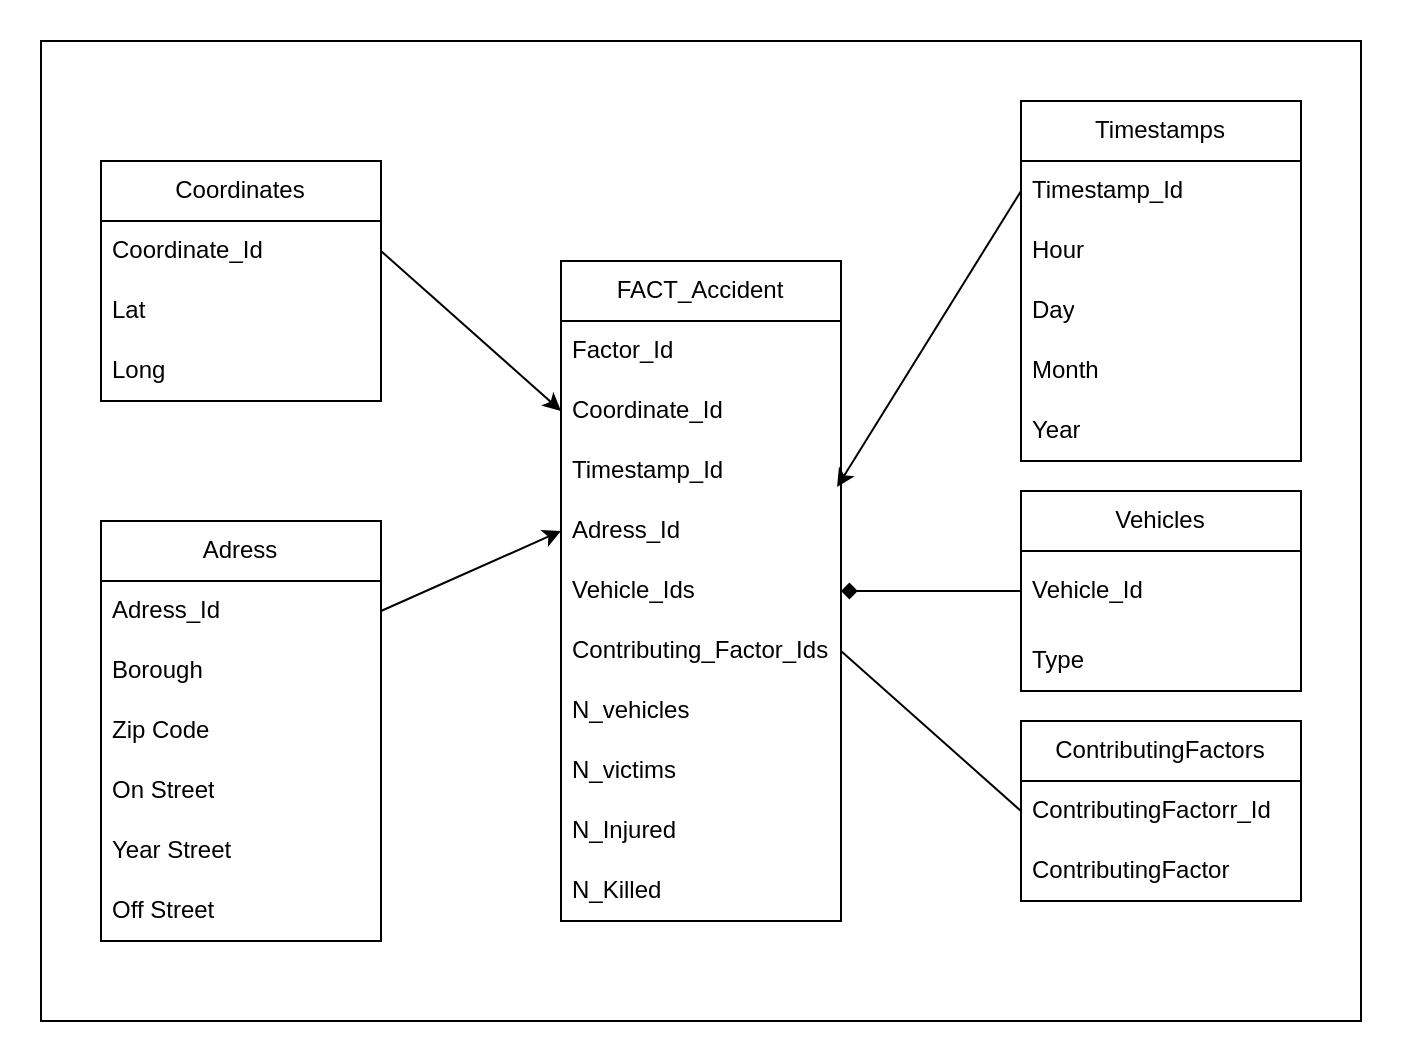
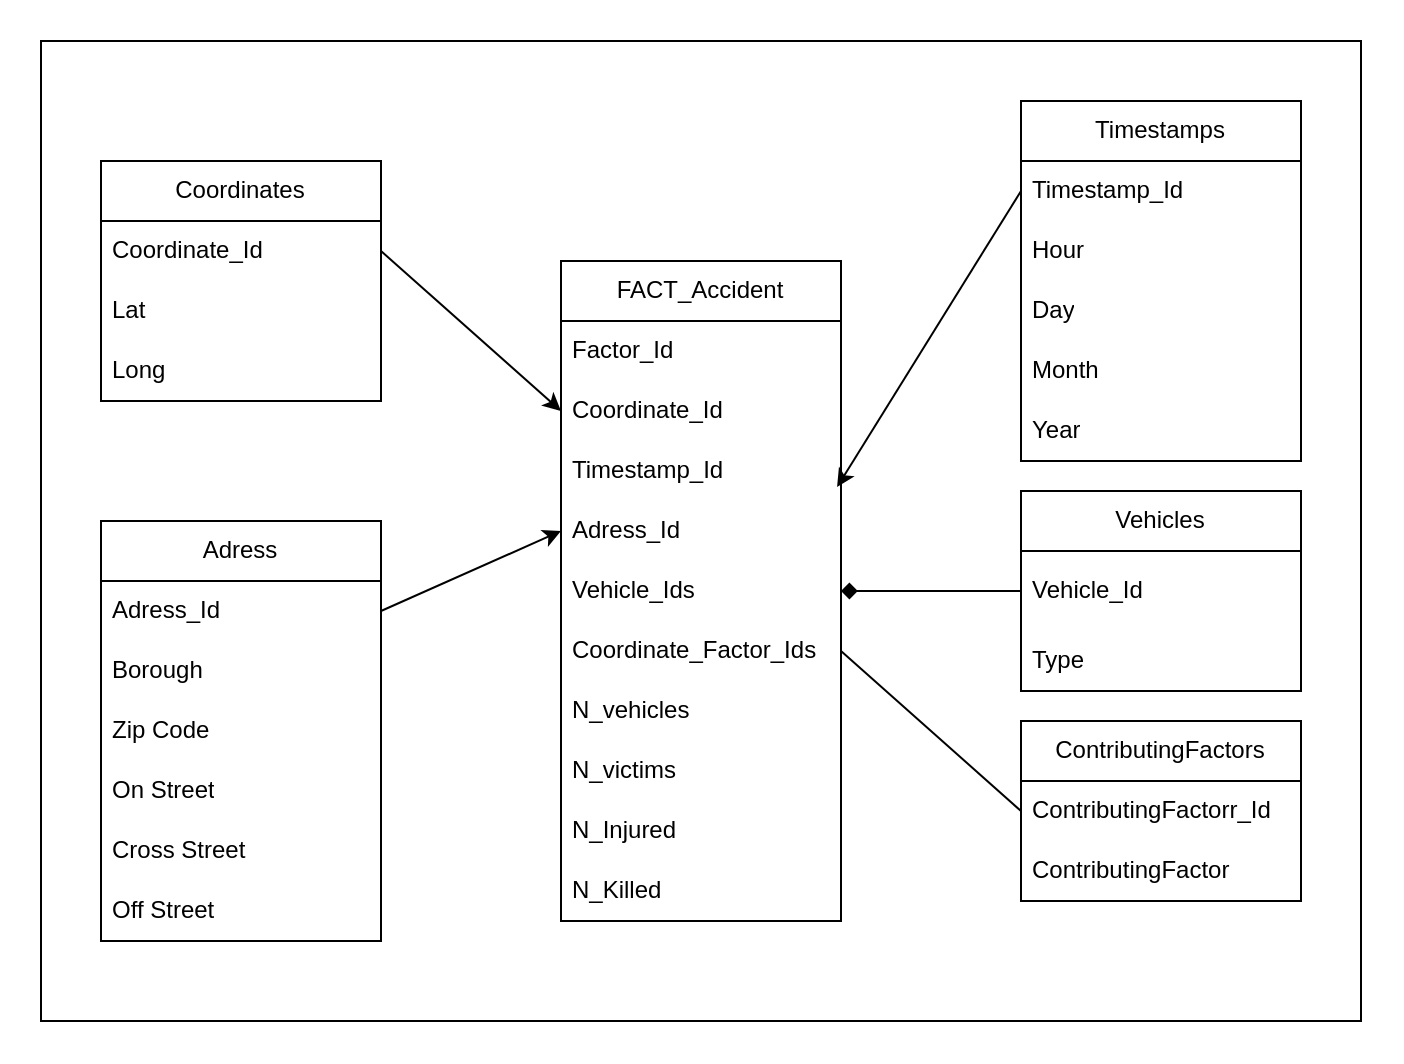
  <mxCell id="0" />
  <mxCell id="1" parent="0" />
  <mxCell id="2" value="" style="verticalLabelPosition=bottom;verticalAlign=top;html=1;shape=mxgraph.basic.rect;fillColor2=none;strokeWidth=1;size=20;indent=5;" vertex="1" parent="1"><mxGeometry x="20" y="20" width="660" height="490" as="geometry" /></mxCell>
  <mxCell id="3" value="FACT_Accident" style="swimlane;fontStyle=0;childLayout=stackLayout;horizontal=1;startSize=30;horizontalStack=0;resizeParent=1;resizeParentMax=0;resizeLast=0;collapsible=1;marginBottom=0;whiteSpace=wrap;html=1;swimlaneLine=1;shadow=0;rounded=0;glass=0;" parent="1" vertex="1"><mxGeometry x="280" y="130" width="140" height="330" as="geometry"><mxRectangle x="390" y="360" width="120" height="30" as="alternateBounds" /></mxGeometry></mxCell>
  <mxCell id="4" value="Factor_Id" style="text;strokeColor=none;fillColor=none;align=left;verticalAlign=middle;spacingLeft=4;spacingRight=4;overflow=hidden;points=[[0,0.5],[1,0.5]];portConstraint=eastwest;rotatable=0;whiteSpace=wrap;html=1;" parent="3" vertex="1"><mxGeometry y="30" width="140" height="30" as="geometry" /></mxCell>
  <mxCell id="5" value="Coordinate_Id" style="text;strokeColor=none;fillColor=none;align=left;verticalAlign=middle;spacingLeft=4;spacingRight=4;overflow=hidden;points=[[0,0.5],[1,0.5]];portConstraint=eastwest;rotatable=0;whiteSpace=wrap;html=1;" parent="3" vertex="1"><mxGeometry y="60" width="140" height="30" as="geometry" /></mxCell>
  <mxCell id="6" value="Timestamp_Id" style="text;strokeColor=none;fillColor=none;align=left;verticalAlign=middle;spacingLeft=4;spacingRight=4;overflow=hidden;points=[[0,0.5],[1,0.5]];portConstraint=eastwest;rotatable=0;whiteSpace=wrap;html=1;" parent="3" vertex="1"><mxGeometry y="90" width="140" height="30" as="geometry" /></mxCell>
  <mxCell id="7" value="Adress_Id" style="text;strokeColor=none;fillColor=none;align=left;verticalAlign=middle;spacingLeft=4;spacingRight=4;overflow=hidden;points=[[0,0.5],[1,0.5]];portConstraint=eastwest;rotatable=0;whiteSpace=wrap;html=1;" parent="3" vertex="1"><mxGeometry y="120" width="140" height="30" as="geometry" /></mxCell>
  <mxCell id="8" value="Vehicle_Ids" style="text;strokeColor=none;fillColor=none;align=left;verticalAlign=middle;spacingLeft=4;spacingRight=4;overflow=hidden;points=[[0,0.5],[1,0.5]];portConstraint=eastwest;rotatable=0;whiteSpace=wrap;html=1;" parent="3" vertex="1"><mxGeometry y="150" width="140" height="30" as="geometry" /></mxCell>
- <mxCell id="9" value="Contributing_Factor_Ids" style="text;strokeColor=none;fillColor=none;align=left;verticalAlign=middle;spacingLeft=4;spacingRight=4;overflow=hidden;points=[[0,0.5],[1,0.5]];portConstraint=eastwest;rotatable=0;whiteSpace=wrap;html=1;" parent="3" vertex="1"><mxGeometry y="180" width="140" height="30" as="geometry" /></mxCell>
+ <mxCell id="9" value="Coordinate_Factor_Ids" style="text;strokeColor=none;fillColor=none;align=left;verticalAlign=middle;spacingLeft=4;spacingRight=4;overflow=hidden;points=[[0,0.5],[1,0.5]];portConstraint=eastwest;rotatable=0;whiteSpace=wrap;html=1;" parent="3" vertex="1"><mxGeometry y="180" width="140" height="30" as="geometry" /></mxCell>
  <mxCell id="10" value="&lt;div&gt;N_vehicles&lt;/div&gt;" style="text;strokeColor=none;fillColor=none;align=left;verticalAlign=middle;spacingLeft=4;spacingRight=4;overflow=hidden;points=[[0,0.5],[1,0.5]];portConstraint=eastwest;rotatable=0;whiteSpace=wrap;html=1;" parent="3" vertex="1"><mxGeometry y="210" width="140" height="30" as="geometry" /></mxCell>
  <mxCell id="11" value="N_victims" style="text;strokeColor=none;fillColor=none;align=left;verticalAlign=middle;spacingLeft=4;spacingRight=4;overflow=hidden;points=[[0,0.5],[1,0.5]];portConstraint=eastwest;rotatable=0;whiteSpace=wrap;html=1;" parent="3" vertex="1"><mxGeometry y="240" width="140" height="30" as="geometry" /></mxCell>
  <mxCell id="12" value="N_Injured" style="text;strokeColor=none;fillColor=none;align=left;verticalAlign=middle;spacingLeft=4;spacingRight=4;overflow=hidden;points=[[0,0.5],[1,0.5]];portConstraint=eastwest;rotatable=0;whiteSpace=wrap;html=1;" parent="3" vertex="1"><mxGeometry y="270" width="140" height="30" as="geometry" /></mxCell>
  <mxCell id="13" value="N_Killed" style="text;strokeColor=none;fillColor=none;align=left;verticalAlign=middle;spacingLeft=4;spacingRight=4;overflow=hidden;points=[[0,0.5],[1,0.5]];portConstraint=eastwest;rotatable=0;whiteSpace=wrap;html=1;" parent="3" vertex="1"><mxGeometry y="300" width="140" height="30" as="geometry" /></mxCell>
  <mxCell id="14" value="Adress" style="swimlane;fontStyle=0;childLayout=stackLayout;horizontal=1;startSize=30;horizontalStack=0;resizeParent=1;resizeParentMax=0;resizeLast=0;collapsible=1;marginBottom=0;whiteSpace=wrap;html=1;" parent="1" vertex="1"><mxGeometry x="50" y="260" width="140" height="210" as="geometry" /></mxCell>
  <mxCell id="15" value="Adress_Id" style="text;strokeColor=none;fillColor=none;align=left;verticalAlign=middle;spacingLeft=4;spacingRight=4;overflow=hidden;points=[[0,0.5],[1,0.5]];portConstraint=eastwest;rotatable=0;whiteSpace=wrap;html=1;" parent="14" vertex="1"><mxGeometry y="30" width="140" height="30" as="geometry" /></mxCell>
  <mxCell id="16" value="Borough" style="text;strokeColor=none;fillColor=none;align=left;verticalAlign=middle;spacingLeft=4;spacingRight=4;overflow=hidden;points=[[0,0.5],[1,0.5]];portConstraint=eastwest;rotatable=0;whiteSpace=wrap;html=1;" parent="14" vertex="1"><mxGeometry y="60" width="140" height="30" as="geometry" /></mxCell>
  <mxCell id="17" value="Zip Code" style="text;strokeColor=none;fillColor=none;align=left;verticalAlign=middle;spacingLeft=4;spacingRight=4;overflow=hidden;points=[[0,0.5],[1,0.5]];portConstraint=eastwest;rotatable=0;whiteSpace=wrap;html=1;" parent="14" vertex="1"><mxGeometry y="90" width="140" height="30" as="geometry" /></mxCell>
  <mxCell id="18" value="On Street" style="text;strokeColor=none;fillColor=none;align=left;verticalAlign=middle;spacingLeft=4;spacingRight=4;overflow=hidden;points=[[0,0.5],[1,0.5]];portConstraint=eastwest;rotatable=0;whiteSpace=wrap;html=1;" parent="14" vertex="1"><mxGeometry y="120" width="140" height="30" as="geometry" /></mxCell>
- <mxCell id="19" value="Year Street" style="text;strokeColor=none;fillColor=none;align=left;verticalAlign=middle;spacingLeft=4;spacingRight=4;overflow=hidden;points=[[0,0.5],[1,0.5]];portConstraint=eastwest;rotatable=0;whiteSpace=wrap;html=1;" parent="14" vertex="1"><mxGeometry y="150" width="140" height="30" as="geometry" /></mxCell>
+ <mxCell id="19" value="Cross Street" style="text;strokeColor=none;fillColor=none;align=left;verticalAlign=middle;spacingLeft=4;spacingRight=4;overflow=hidden;points=[[0,0.5],[1,0.5]];portConstraint=eastwest;rotatable=0;whiteSpace=wrap;html=1;" parent="14" vertex="1"><mxGeometry y="150" width="140" height="30" as="geometry" /></mxCell>
  <mxCell id="20" value="Off Street" style="text;strokeColor=none;fillColor=none;align=left;verticalAlign=middle;spacingLeft=4;spacingRight=4;overflow=hidden;points=[[0,0.5],[1,0.5]];portConstraint=eastwest;rotatable=0;whiteSpace=wrap;html=1;" parent="14" vertex="1"><mxGeometry y="180" width="140" height="30" as="geometry" /></mxCell>
  <mxCell id="21" value="Coordinates" style="swimlane;fontStyle=0;childLayout=stackLayout;horizontal=1;startSize=30;horizontalStack=0;resizeParent=1;resizeParentMax=0;resizeLast=0;collapsible=1;marginBottom=0;whiteSpace=wrap;html=1;" parent="1" vertex="1"><mxGeometry x="50" y="80" width="140" height="120" as="geometry" /></mxCell>
  <mxCell id="22" value="Coordinate_Id" style="text;strokeColor=none;fillColor=none;align=left;verticalAlign=middle;spacingLeft=4;spacingRight=4;overflow=hidden;points=[[0,0.5],[1,0.5]];portConstraint=eastwest;rotatable=0;whiteSpace=wrap;html=1;" parent="21" vertex="1"><mxGeometry y="30" width="140" height="30" as="geometry" /></mxCell>
  <mxCell id="23" value="Lat" style="text;strokeColor=none;fillColor=none;align=left;verticalAlign=middle;spacingLeft=4;spacingRight=4;overflow=hidden;points=[[0,0.5],[1,0.5]];portConstraint=eastwest;rotatable=0;whiteSpace=wrap;html=1;" parent="21" vertex="1"><mxGeometry y="60" width="140" height="30" as="geometry" /></mxCell>
  <mxCell id="24" value="Long" style="text;strokeColor=none;fillColor=none;align=left;verticalAlign=middle;spacingLeft=4;spacingRight=4;overflow=hidden;points=[[0,0.5],[1,0.5]];portConstraint=eastwest;rotatable=0;whiteSpace=wrap;html=1;" parent="21" vertex="1"><mxGeometry y="90" width="140" height="30" as="geometry" /></mxCell>
  <mxCell id="25" value="Timestamps" style="swimlane;fontStyle=0;childLayout=stackLayout;horizontal=1;startSize=30;horizontalStack=0;resizeParent=1;resizeParentMax=0;resizeLast=0;collapsible=1;marginBottom=0;whiteSpace=wrap;html=1;" parent="1" vertex="1"><mxGeometry x="510" y="50" width="140" height="180" as="geometry" /></mxCell>
  <mxCell id="26" value="Timestamp_Id" style="text;strokeColor=none;fillColor=none;align=left;verticalAlign=middle;spacingLeft=4;spacingRight=4;overflow=hidden;points=[[0,0.5],[1,0.5]];portConstraint=eastwest;rotatable=0;whiteSpace=wrap;html=1;" parent="25" vertex="1"><mxGeometry y="30" width="140" height="30" as="geometry" /></mxCell>
  <mxCell id="27" value="Hour" style="text;strokeColor=none;fillColor=none;align=left;verticalAlign=middle;spacingLeft=4;spacingRight=4;overflow=hidden;points=[[0,0.5],[1,0.5]];portConstraint=eastwest;rotatable=0;whiteSpace=wrap;html=1;" parent="25" vertex="1"><mxGeometry y="60" width="140" height="30" as="geometry" /></mxCell>
  <mxCell id="28" value="Day" style="text;strokeColor=none;fillColor=none;align=left;verticalAlign=middle;spacingLeft=4;spacingRight=4;overflow=hidden;points=[[0,0.5],[1,0.5]];portConstraint=eastwest;rotatable=0;whiteSpace=wrap;html=1;" parent="25" vertex="1"><mxGeometry y="90" width="140" height="30" as="geometry" /></mxCell>
  <mxCell id="29" value="Month" style="text;strokeColor=none;fillColor=none;align=left;verticalAlign=middle;spacingLeft=4;spacingRight=4;overflow=hidden;points=[[0,0.5],[1,0.5]];portConstraint=eastwest;rotatable=0;whiteSpace=wrap;html=1;" parent="25" vertex="1"><mxGeometry y="120" width="140" height="30" as="geometry" /></mxCell>
  <mxCell id="30" value="Year" style="text;strokeColor=none;fillColor=none;align=left;verticalAlign=middle;spacingLeft=4;spacingRight=4;overflow=hidden;points=[[0,0.5],[1,0.5]];portConstraint=eastwest;rotatable=0;whiteSpace=wrap;html=1;" parent="25" vertex="1"><mxGeometry y="150" width="140" height="30" as="geometry" /></mxCell>
  <mxCell id="31" style="rounded=0;orthogonalLoop=1;jettySize=auto;html=1;entryX=0.986;entryY=0.767;entryDx=0;entryDy=0;entryPerimeter=0;exitX=0;exitY=0.25;exitDx=0;exitDy=0;" parent="1" source="25" target="6" edge="1"><mxGeometry relative="1" as="geometry" /></mxCell>
  <mxCell id="32" style="rounded=0;orthogonalLoop=1;jettySize=auto;html=1;exitX=1;exitY=0.5;exitDx=0;exitDy=0;entryX=0;entryY=0.5;entryDx=0;entryDy=0;" parent="1" source="15" target="7" edge="1"><mxGeometry relative="1" as="geometry"><mxPoint x="175" y="305" as="targetPoint" /></mxGeometry></mxCell>
  <mxCell id="33" style="rounded=0;orthogonalLoop=1;jettySize=auto;html=1;exitX=1;exitY=0.5;exitDx=0;exitDy=0;entryX=0;entryY=0.5;entryDx=0;entryDy=0;" parent="1" source="22" target="5" edge="1"><mxGeometry relative="1" as="geometry"><mxPoint x="175" y="305" as="targetPoint" /></mxGeometry></mxCell>
  <mxCell id="34" value="Vehicles" style="swimlane;fontStyle=0;childLayout=stackLayout;horizontal=1;startSize=30;horizontalStack=0;resizeParent=1;resizeParentMax=0;resizeLast=0;collapsible=1;marginBottom=0;whiteSpace=wrap;html=1;" parent="1" vertex="1"><mxGeometry x="510" y="245" width="140" height="100" as="geometry"><mxRectangle x="630" y="450" width="90" height="30" as="alternateBounds" /></mxGeometry></mxCell>
  <mxCell id="35" value="Vehicle_Id" style="text;strokeColor=none;fillColor=none;align=left;verticalAlign=middle;spacingLeft=4;spacingRight=4;overflow=hidden;points=[[0,0.5],[1,0.5]];portConstraint=eastwest;rotatable=0;whiteSpace=wrap;html=1;" parent="34" vertex="1"><mxGeometry y="30" width="140" height="40" as="geometry" /></mxCell>
  <mxCell id="36" value="Type" style="text;strokeColor=none;fillColor=none;align=left;verticalAlign=middle;spacingLeft=4;spacingRight=4;overflow=hidden;points=[[0,0.5],[1,0.5]];portConstraint=eastwest;rotatable=0;whiteSpace=wrap;html=1;" parent="34" vertex="1"><mxGeometry y="70" width="140" height="30" as="geometry" /></mxCell>
  <mxCell id="37" style="rounded=0;orthogonalLoop=1;jettySize=auto;html=1;exitX=0;exitY=0.5;exitDx=0;exitDy=0;entryX=1;entryY=0.5;entryDx=0;entryDy=0;endArrow=diamond;" parent="1" source="35" target="8" edge="1"><mxGeometry relative="1" as="geometry" /></mxCell>
  <mxCell id="38" value="ContributingFactors" style="swimlane;fontStyle=0;childLayout=stackLayout;horizontal=1;startSize=30;horizontalStack=0;resizeParent=1;resizeParentMax=0;resizeLast=0;collapsible=1;marginBottom=0;whiteSpace=wrap;html=1;" parent="1" vertex="1"><mxGeometry x="510" y="360" width="140" height="90" as="geometry" /></mxCell>
  <mxCell id="39" value="ContributingFactorr_Id" style="text;strokeColor=none;fillColor=none;align=left;verticalAlign=middle;spacingLeft=4;spacingRight=4;overflow=hidden;points=[[0,0.5],[1,0.5]];portConstraint=eastwest;rotatable=0;whiteSpace=wrap;html=1;" parent="38" vertex="1"><mxGeometry y="30" width="140" height="30" as="geometry" /></mxCell>
  <mxCell id="40" value="ContributingFactor" style="text;strokeColor=none;fillColor=none;align=left;verticalAlign=middle;spacingLeft=4;spacingRight=4;overflow=hidden;points=[[0,0.5],[1,0.5]];portConstraint=eastwest;rotatable=0;whiteSpace=wrap;html=1;" parent="38" vertex="1"><mxGeometry y="60" width="140" height="30" as="geometry" /></mxCell>
  <mxCell id="41" style="rounded=0;orthogonalLoop=1;jettySize=auto;html=1;entryX=1;entryY=0.5;entryDx=0;entryDy=0;exitX=0;exitY=0.5;exitDx=0;exitDy=0;endArrow=none;" parent="1" source="39" target="9" edge="1"><mxGeometry relative="1" as="geometry" /></mxCell>
